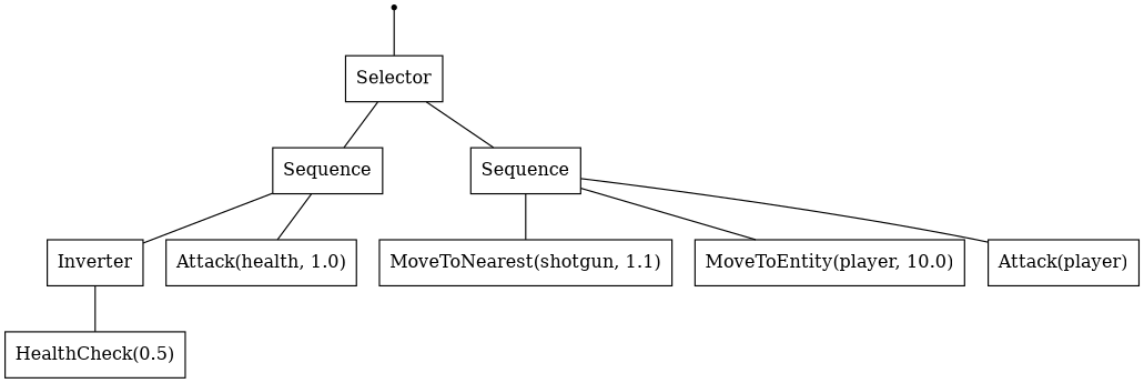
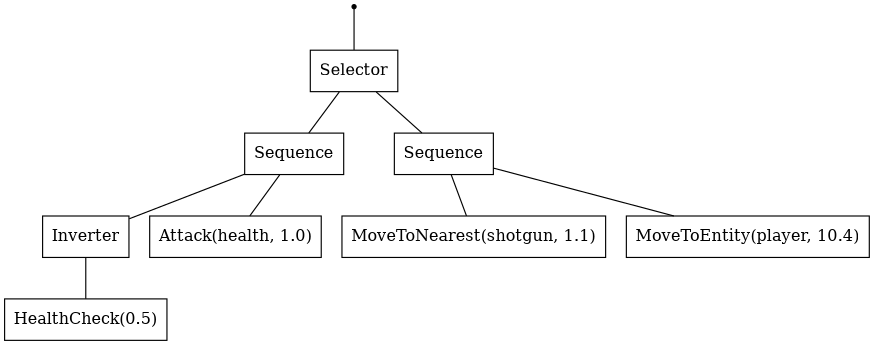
  graph {
    node [shape=box]
    n1 [label="MoveToNearest(shotgun, 1.1)"]
-   n2 [label="MoveToEntity(player, 10.0)"]
-   n3 [label="Attack(player)"]
+   n2 [label="MoveToEntity(player, 10.4)"]
    n4 [label="Attack(health, 1.0)"]
    n5 [label=Inverter]
    n6 [label=Sequence]
    n7 [label=Sequence]
    n8 [label="HealthCheck(0.5)"]
    root [shape=point]
    n10 [label=Selector]
    subgraph sub_1 {
      rank=same
      n1
      n2
-     n3
    }
    subgraph sub_2 {
      rank=same
      n4
      n5
    }
    subgraph sub_3 {
      rank=same
      n6
      n7
    }
    n1 -- n2 [style=invis]
-   n2 -- n3 [style=invis]
    n5 -- n4 [style=invis]
    n5 -- n8
    n6 -- n4
    n6 -- n5
    n6 -- n7 [style=invis]
    n7 -- n1
    n7 -- n2
-   n7 -- n3
    root -- n10
    n10 -- n6
    n10 -- n7
  }
